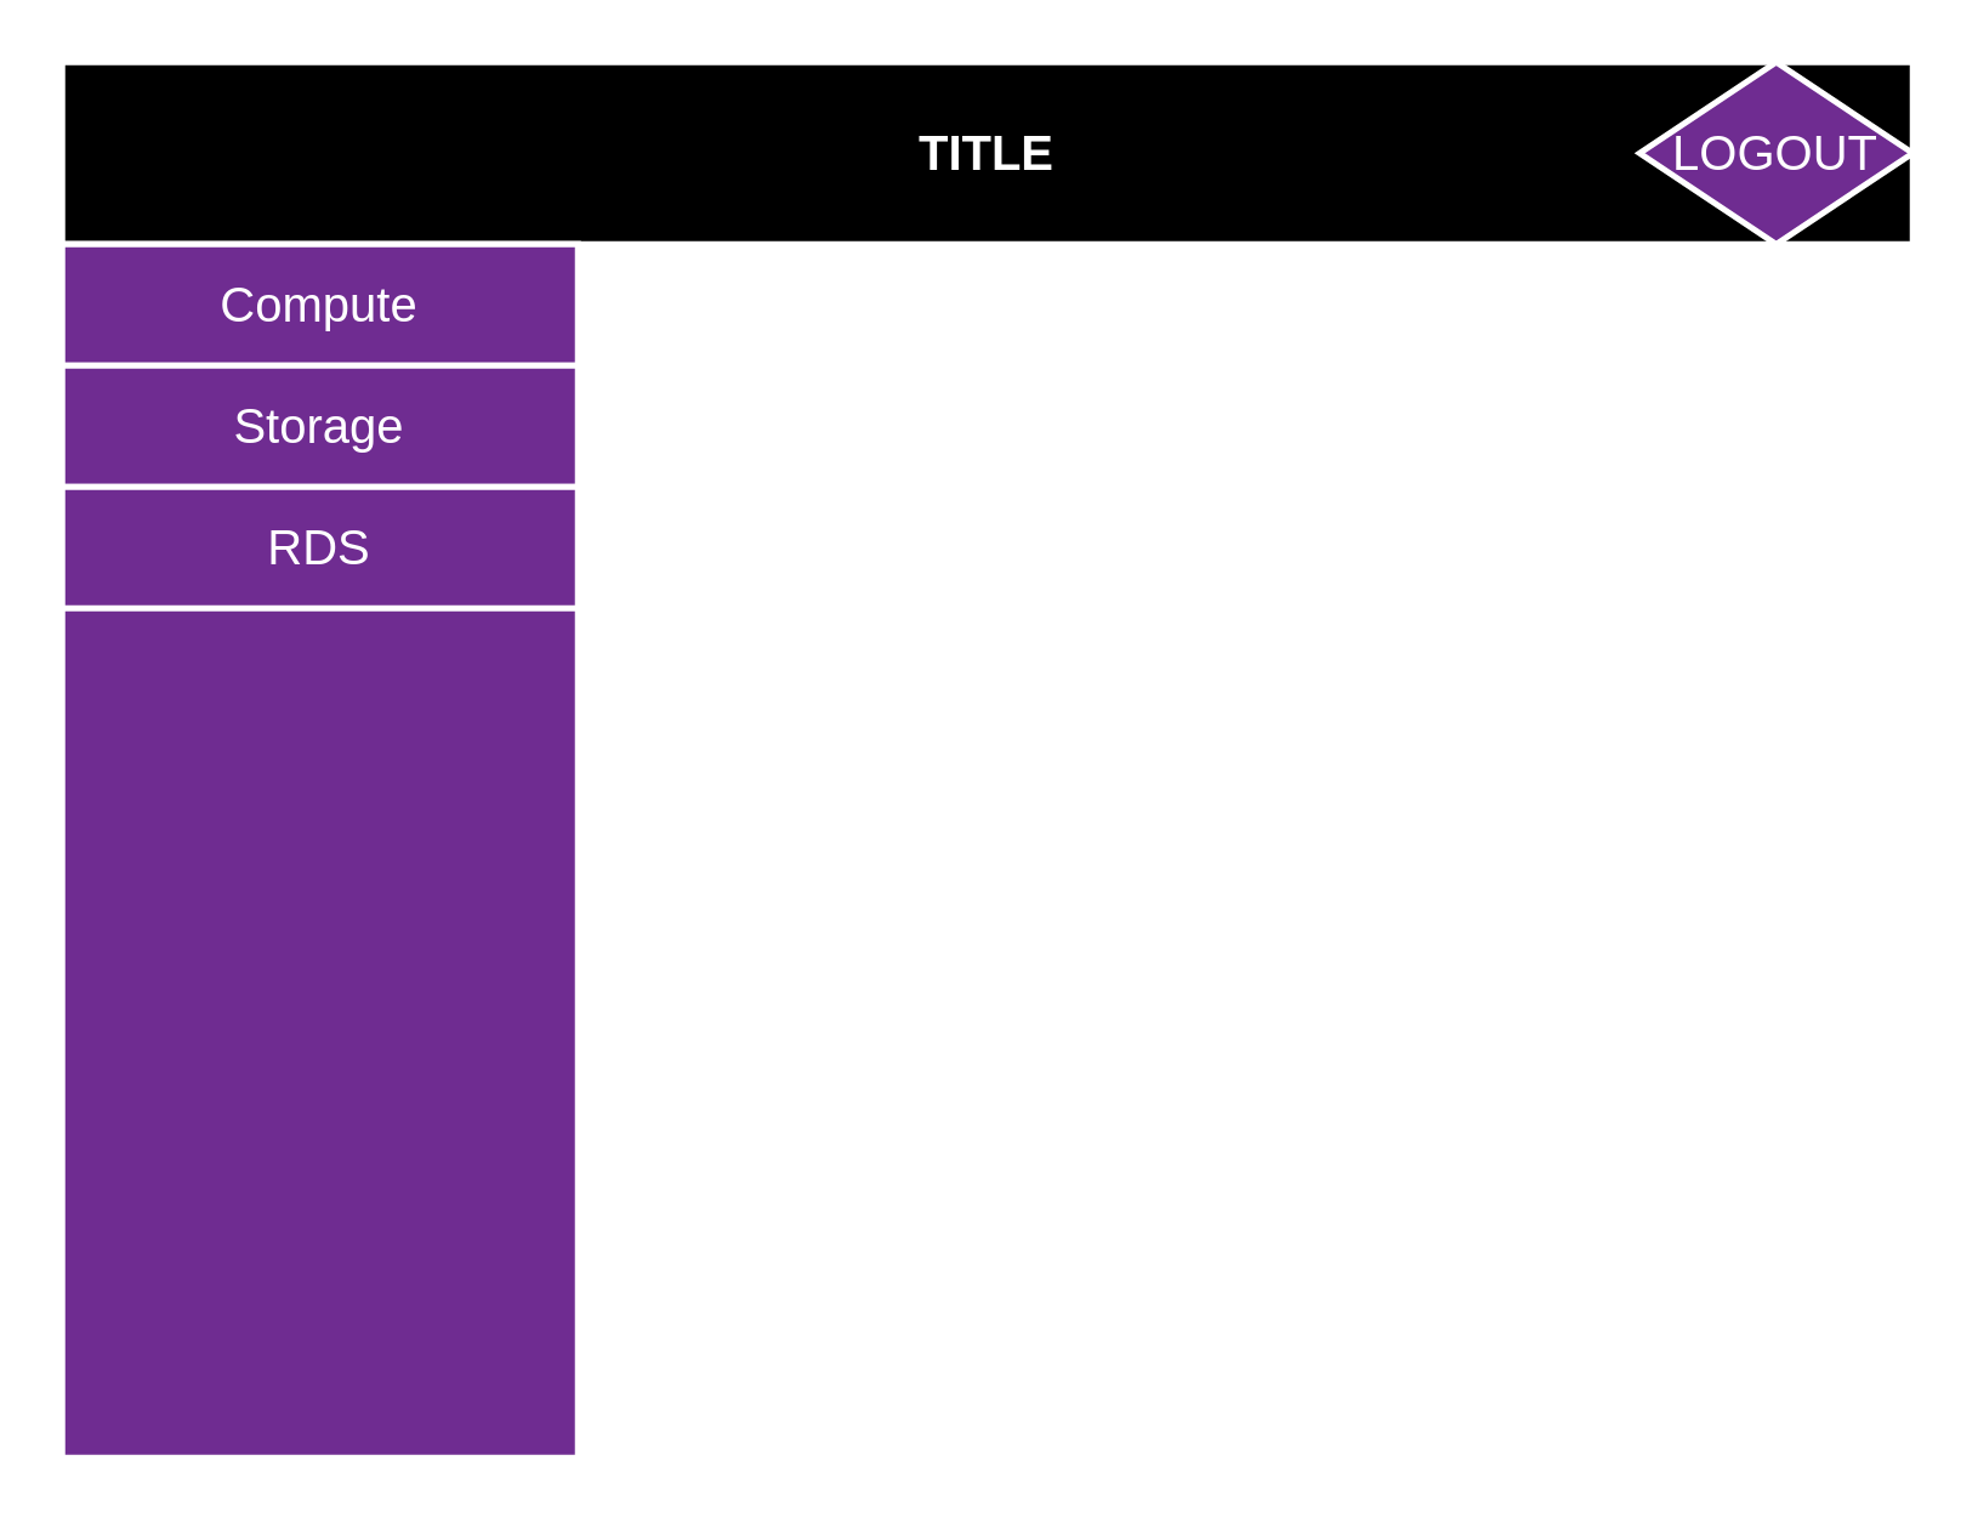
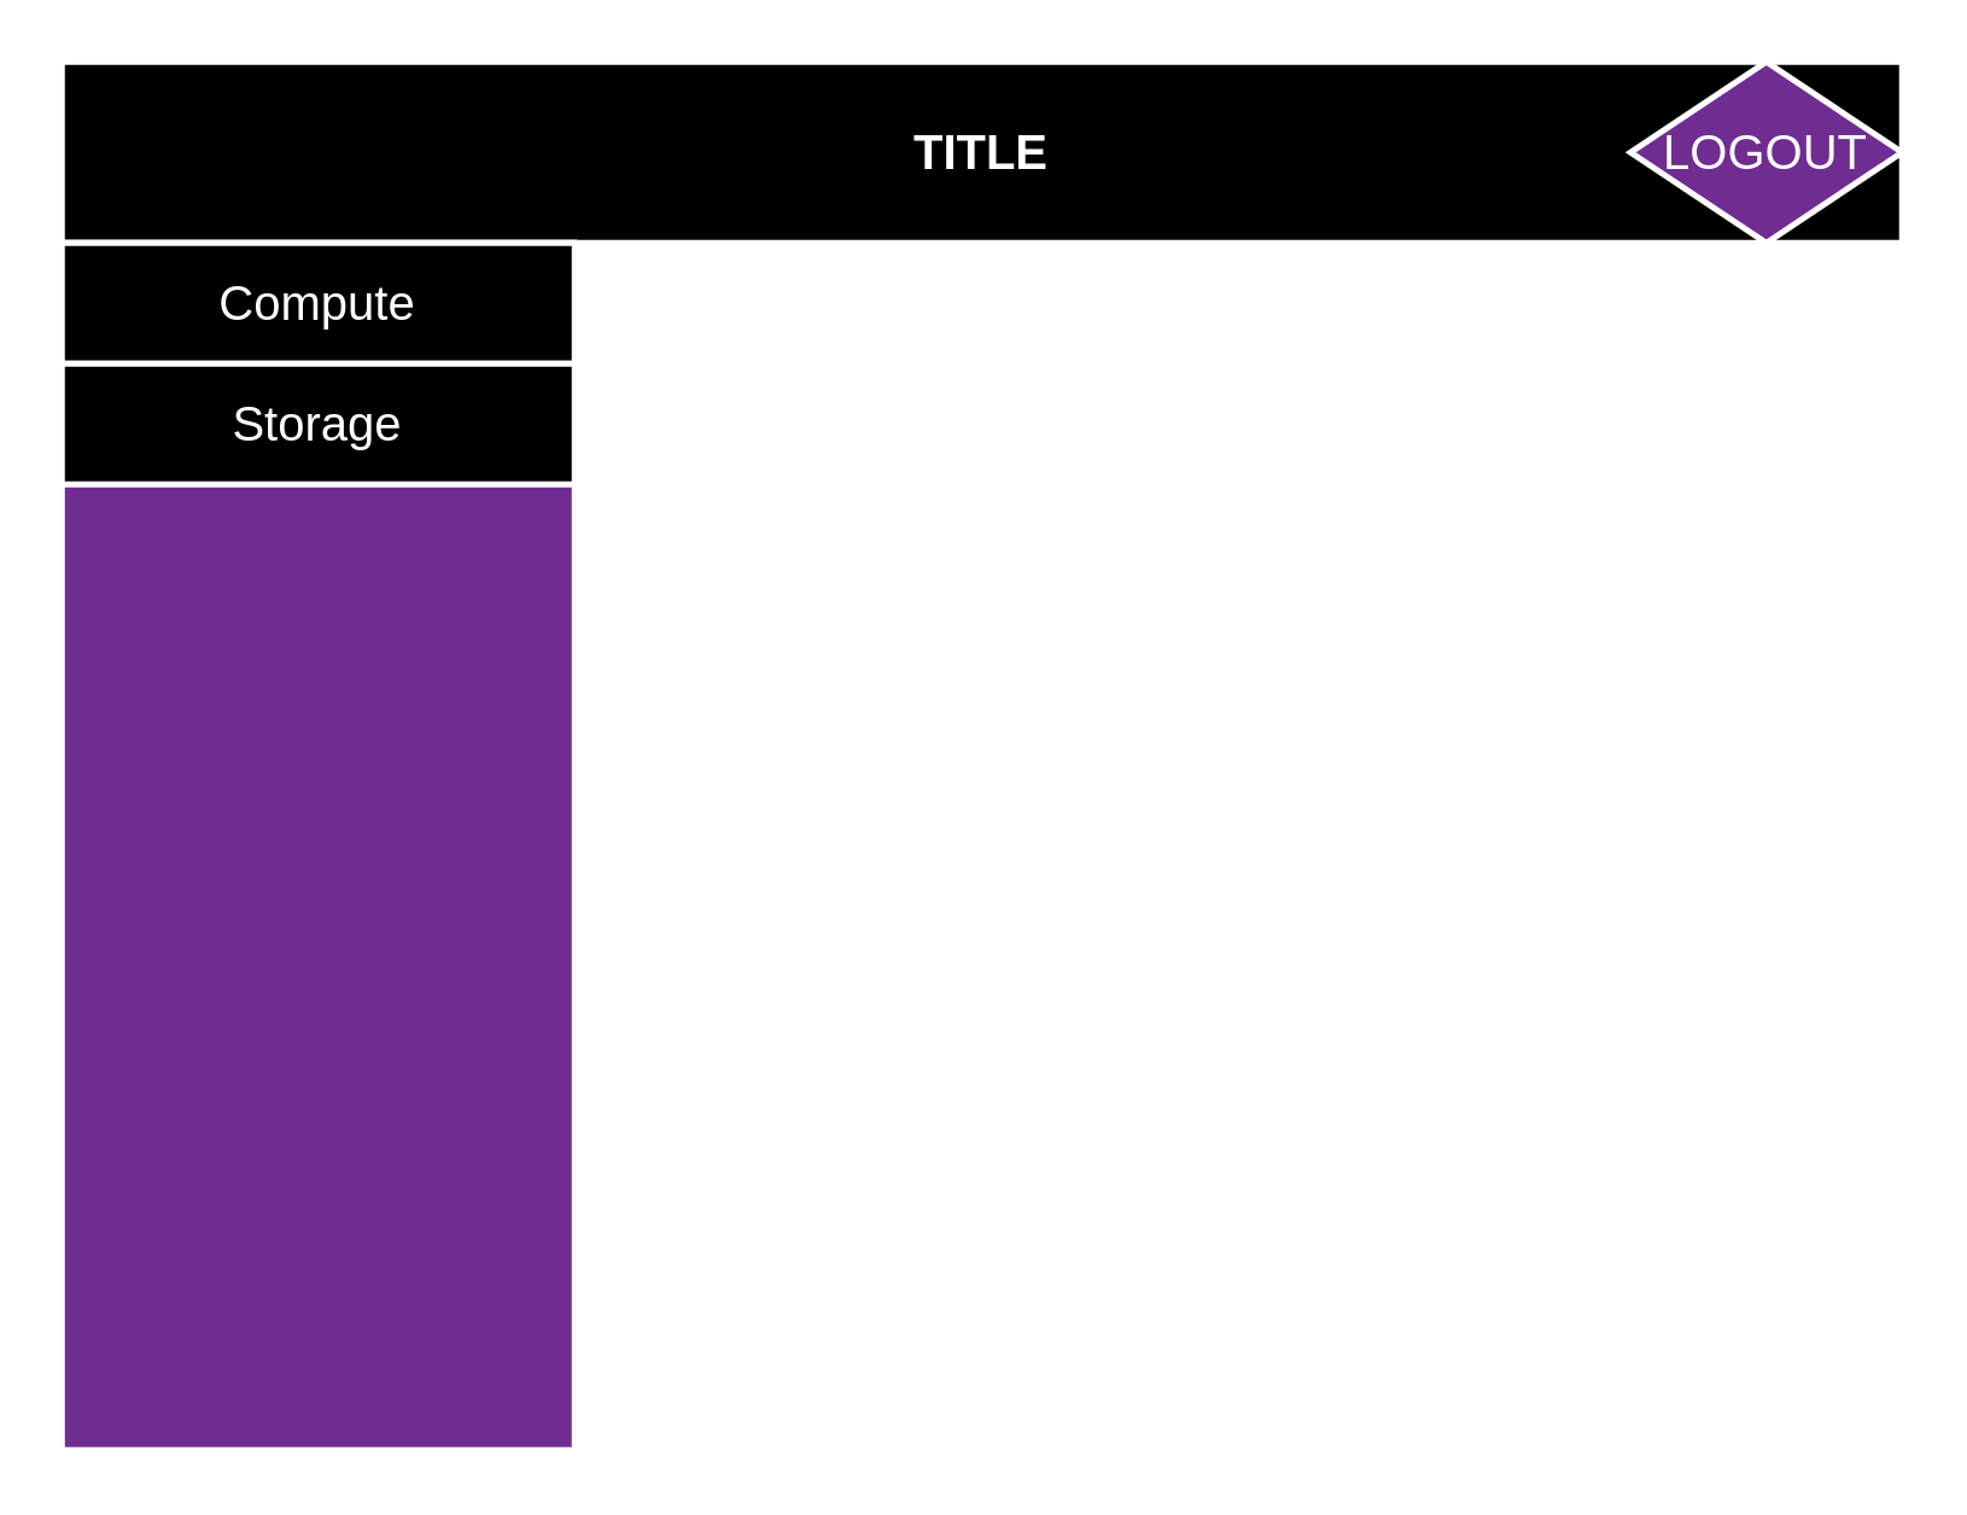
  <mxCell id="0" />
  <mxCell id="1" parent="0" />
  <mxCell id="2" value="" style="rounded=0;whiteSpace=wrap;html=1;strokeColor=#FFFFFF;" vertex="1" parent="1"><mxGeometry x="20" y="20" width="610" height="460" as="geometry" /></mxCell>
  <mxCell id="3" value="TITLE" style="rounded=0;whiteSpace=wrap;html=1;fillColor=#000000;fontColor=#FFFFFF;fontStyle=1;fontSize=16;strokeColor=#FFFFFF;strokeWidth=2;" vertex="1" parent="1"><mxGeometry x="20" y="20" width="610" height="60" as="geometry" /></mxCell>
  <mxCell id="4" value="" style="rounded=0;whiteSpace=wrap;html=1;fontSize=16;fillColor=#6F2C91;strokeWidth=2;strokeColor=#FFFFFF;" vertex="1" parent="1"><mxGeometry x="20" y="80" width="170" height="400" as="geometry" /></mxCell>
- <mxCell id="5" value="Compute" style="rounded=0;whiteSpace=wrap;html=1;strokeColor=#FFFFFF;strokeWidth=2;fillColor=#6F2C91;fontSize=16;fontColor=#FFFFFF;" vertex="1" parent="1"><mxGeometry x="20" y="80" width="170" height="40" as="geometry" /></mxCell>
- <mxCell id="6" value="Storage" style="rounded=0;whiteSpace=wrap;html=1;strokeColor=#FFFFFF;strokeWidth=2;fillColor=#6F2C91;fontSize=16;fontColor=#FFFFFF;" vertex="1" parent="1"><mxGeometry x="20" y="120" width="170" height="40" as="geometry" /></mxCell>
- <mxCell id="7" value="RDS" style="rounded=0;whiteSpace=wrap;html=1;strokeColor=#FFFFFF;strokeWidth=2;fillColor=#6F2C91;fontSize=16;fontColor=#FFFFFF;" vertex="1" parent="1"><mxGeometry x="20" y="160" width="170" height="40" as="geometry" /></mxCell>
+ <mxCell id="5" value="Compute" style="rounded=0;whiteSpace=wrap;html=1;strokeColor=#FFFFFF;strokeWidth=2;fillColor=#000000;fontSize=16;fontColor=#FFFFFF;" vertex="1" parent="1"><mxGeometry x="20" y="80" width="170" height="40" as="geometry" /></mxCell>
+ <mxCell id="6" value="Storage" style="rounded=0;whiteSpace=wrap;html=1;strokeColor=#FFFFFF;strokeWidth=2;fillColor=#000000;fontSize=16;fontColor=#FFFFFF;" vertex="1" parent="1"><mxGeometry x="20" y="120" width="170" height="40" as="geometry" /></mxCell>
  <mxCell id="8" value="LOGOUT" style="rhombus;whiteSpace=wrap;html=1;strokeColor=#FFFFFF;strokeWidth=2;fillColor=#6F2C91;fontSize=16;fontColor=#FFFFFF;" vertex="1" parent="1"><mxGeometry x="540" y="20" width="90" height="60" as="geometry" /></mxCell>
